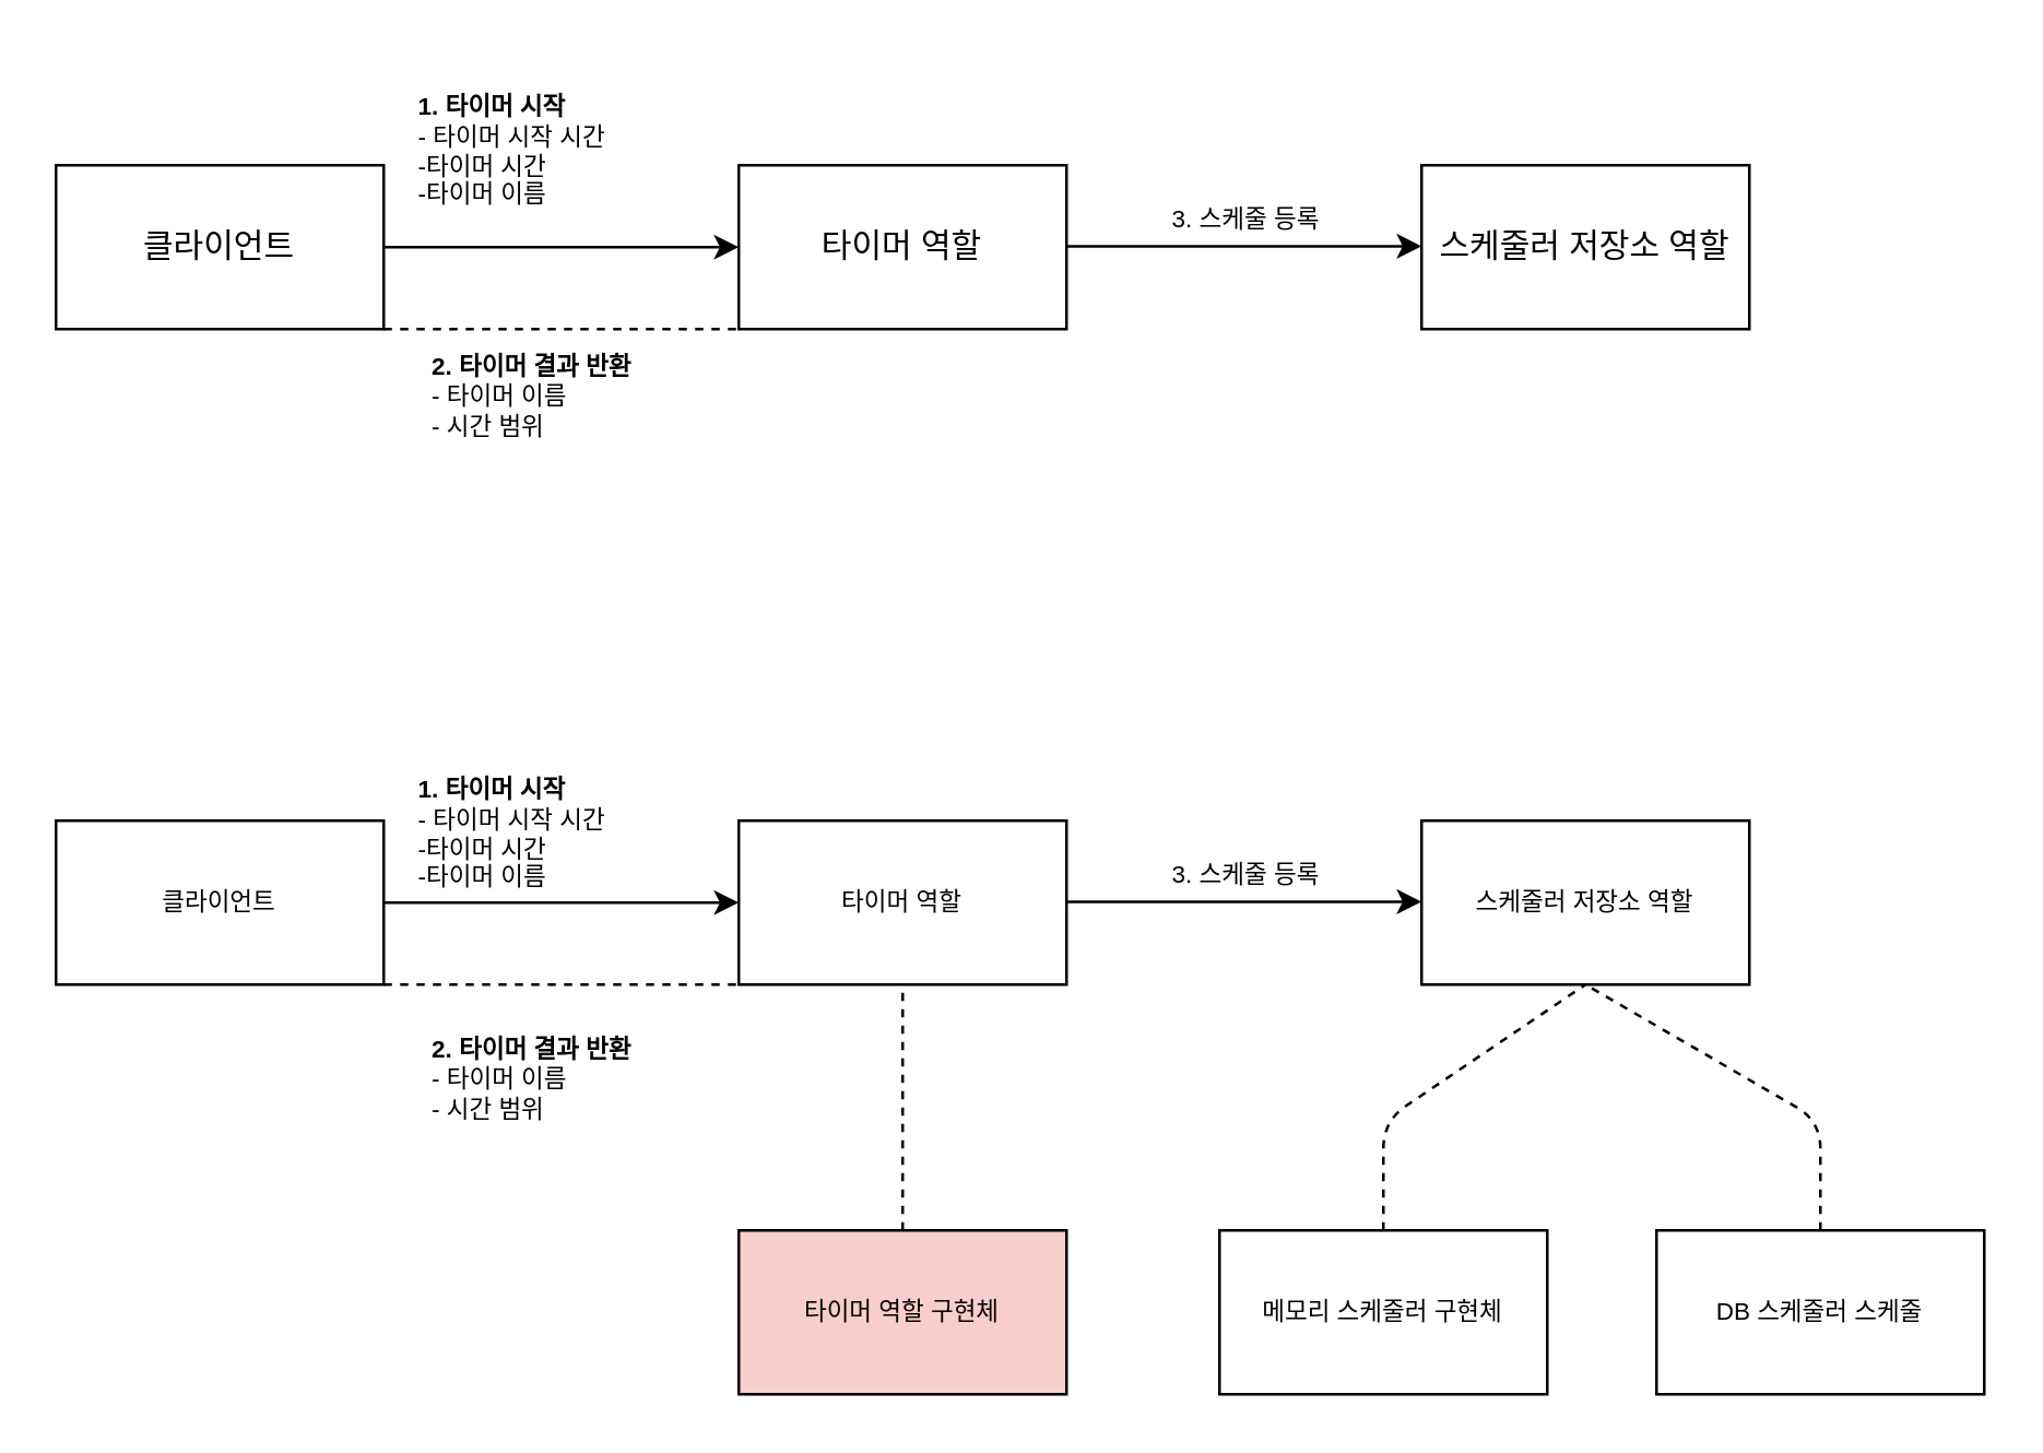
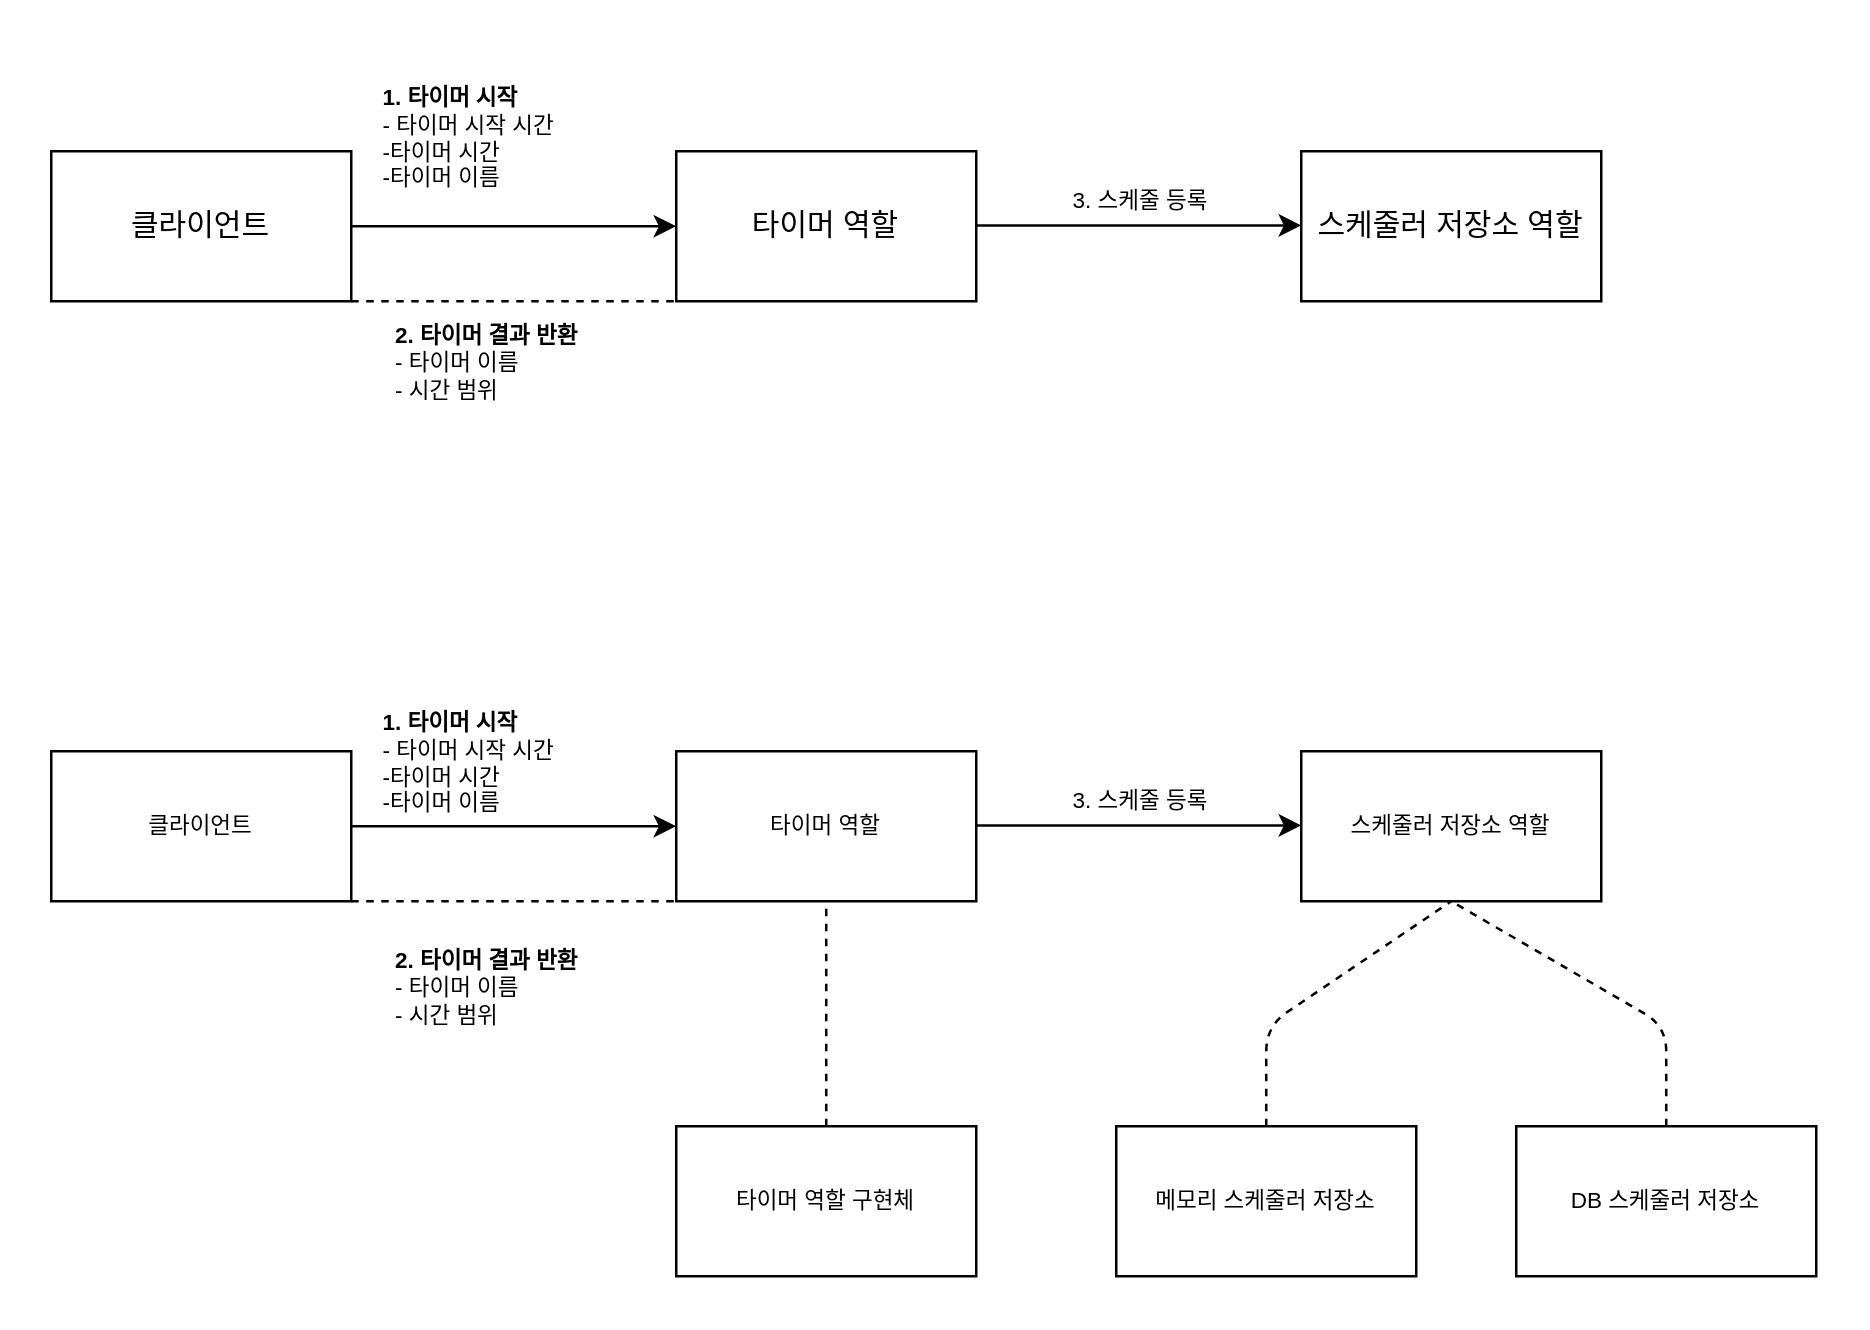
  <mxCell id="0" />
  <mxCell id="1" parent="0" />
  <mxCell id="2" value="클라이언트" style="rounded=0;whiteSpace=wrap;html=1;" vertex="1" parent="1"><mxGeometry x="20" y="60" width="120" height="60" as="geometry" /></mxCell>
  <mxCell id="3" value="타이머 역할" style="rounded=0;whiteSpace=wrap;html=1;" vertex="1" parent="1"><mxGeometry x="270" y="60" width="120" height="60" as="geometry" /></mxCell>
  <mxCell id="4" value="스케줄러 저장소 역할" style="rounded=0;whiteSpace=wrap;html=1;" vertex="1" parent="1"><mxGeometry x="520" y="60" width="120" height="60" as="geometry" /></mxCell>
  <mxCell id="5" value="" style="endArrow=classic;html=1;exitX=1;exitY=0.5;exitDx=0;exitDy=0;entryX=0;entryY=0.5;entryDx=0;entryDy=0;" edge="1" parent="1" source="2" target="3"><mxGeometry width="50" height="50" relative="1" as="geometry"><mxPoint x="300" y="130" as="sourcePoint" /><mxPoint x="210" y="90" as="targetPoint" /></mxGeometry></mxCell>
  <mxCell id="6" value="" style="endArrow=classic;html=1;exitX=1;exitY=0.5;exitDx=0;exitDy=0;entryX=0;entryY=0.5;entryDx=0;entryDy=0;" edge="1" parent="1"><mxGeometry width="50" height="50" relative="1" as="geometry"><mxPoint x="390" y="89.66" as="sourcePoint" /><mxPoint x="520" y="89.66" as="targetPoint" /></mxGeometry></mxCell>
  <mxCell id="7" value="&lt;b&gt;2. 타이머 결과 반환&lt;br&gt;&lt;/b&gt;- 타이머 이름&lt;br&gt;- 시간 범위" style="text;html=1;strokeColor=none;fillColor=none;align=left;verticalAlign=middle;whiteSpace=wrap;rounded=0;fontSize=9;" vertex="1" parent="1"><mxGeometry x="156.42" y="120" width="90" height="50" as="geometry" /></mxCell>
  <mxCell id="8" value="" style="endArrow=none;dashed=1;html=1;fontSize=9;entryX=0;entryY=1;entryDx=0;entryDy=0;exitX=1;exitY=1;exitDx=0;exitDy=0;" edge="1" parent="1" source="2" target="3"><mxGeometry width="50" height="50" relative="1" as="geometry"><mxPoint x="146" y="110" as="sourcePoint" /><mxPoint x="216" y="90" as="targetPoint" /></mxGeometry></mxCell>
  <mxCell id="9" value="3. 스케줄 등록" style="text;html=1;strokeColor=none;fillColor=none;align=center;verticalAlign=middle;whiteSpace=wrap;rounded=0;fontSize=9;" vertex="1" parent="1"><mxGeometry x="406" y="70" width="100" height="20" as="geometry" /></mxCell>
  <mxCell id="10" value="&lt;div&gt;&lt;span&gt;스케줄러 저장소 역할&lt;/span&gt;&lt;/div&gt;" style="rounded=0;whiteSpace=wrap;html=1;strokeWidth=1;fontSize=9;align=center;" vertex="1" parent="1"><mxGeometry x="520" y="300" width="120" height="60" as="geometry" /></mxCell>
  <mxCell id="11" value="타이머 역할" style="rounded=0;whiteSpace=wrap;html=1;strokeWidth=1;fontSize=9;align=center;" vertex="1" parent="1"><mxGeometry x="270" y="300" width="120" height="60" as="geometry" /></mxCell>
  <mxCell id="12" value="클라이언트" style="rounded=0;whiteSpace=wrap;html=1;strokeWidth=1;fontSize=9;align=center;" vertex="1" parent="1"><mxGeometry x="20" y="300" width="120" height="60" as="geometry" /></mxCell>
  <mxCell id="13" value="" style="endArrow=classic;html=1;fontSize=9;exitX=1;exitY=0.5;exitDx=0;exitDy=0;entryX=0;entryY=0.5;entryDx=0;entryDy=0;" edge="1" parent="1" source="12" target="11"><mxGeometry width="50" height="50" relative="1" as="geometry"><mxPoint x="326" y="270" as="sourcePoint" /><mxPoint x="376" y="220" as="targetPoint" /></mxGeometry></mxCell>
  <mxCell id="14" value="" style="endArrow=classic;html=1;fontSize=9;exitX=1;exitY=0.5;exitDx=0;exitDy=0;entryX=0;entryY=0.5;entryDx=0;entryDy=0;" edge="1" parent="1"><mxGeometry width="50" height="50" relative="1" as="geometry"><mxPoint x="390" y="329.66" as="sourcePoint" /><mxPoint x="520" y="329.66" as="targetPoint" /></mxGeometry></mxCell>
- <mxCell id="15" value="타이머 역할 구현체" style="rounded=0;whiteSpace=wrap;html=1;strokeWidth=1;fontSize=9;align=center;fillColor=#f8cecc;" vertex="1" parent="1"><mxGeometry x="270" y="450" width="120" height="60" as="geometry" /></mxCell>
- <mxCell id="16" value="메모리 스케줄러 구현체" style="rounded=0;whiteSpace=wrap;html=1;strokeWidth=1;fontSize=9;align=center;" vertex="1" parent="1"><mxGeometry x="446" y="450" width="120" height="60" as="geometry" /></mxCell>
- <mxCell id="17" value="DB 스케줄러 스케줄" style="rounded=0;whiteSpace=wrap;html=1;strokeWidth=1;fontSize=9;align=center;" vertex="1" parent="1"><mxGeometry x="606" y="450" width="120" height="60" as="geometry" /></mxCell>
+ <mxCell id="15" value="타이머 역할 구현체" style="rounded=0;whiteSpace=wrap;html=1;strokeWidth=1;fontSize=9;align=center;" vertex="1" parent="1"><mxGeometry x="270" y="450" width="120" height="60" as="geometry" /></mxCell>
+ <mxCell id="16" value="메모리 스케줄러 저장소" style="rounded=0;whiteSpace=wrap;html=1;strokeWidth=1;fontSize=9;align=center;" vertex="1" parent="1"><mxGeometry x="446" y="450" width="120" height="60" as="geometry" /></mxCell>
+ <mxCell id="17" value="DB 스케줄러 저장소" style="rounded=0;whiteSpace=wrap;html=1;strokeWidth=1;fontSize=9;align=center;" vertex="1" parent="1"><mxGeometry x="606" y="450" width="120" height="60" as="geometry" /></mxCell>
  <mxCell id="18" value="" style="endArrow=none;dashed=1;html=1;fontSize=9;entryX=0.5;entryY=1;entryDx=0;entryDy=0;" edge="1" parent="1" target="10"><mxGeometry width="50" height="50" relative="1" as="geometry"><mxPoint x="506" y="450" as="sourcePoint" /><mxPoint x="556" y="410" as="targetPoint" /><Array as="points"><mxPoint x="506" y="410" /></Array></mxGeometry></mxCell>
  <mxCell id="19" value="" style="endArrow=none;dashed=1;html=1;fontSize=9;entryX=0.5;entryY=1;entryDx=0;entryDy=0;exitX=0.5;exitY=0;exitDx=0;exitDy=0;" edge="1" parent="1" source="17" target="10"><mxGeometry width="50" height="50" relative="1" as="geometry"><mxPoint x="641" y="440" as="sourcePoint" /><mxPoint x="691" y="390" as="targetPoint" /><Array as="points"><mxPoint x="666" y="410" /></Array></mxGeometry></mxCell>
  <mxCell id="20" value="" style="endArrow=none;dashed=1;html=1;fontSize=9;entryX=0.5;entryY=1;entryDx=0;entryDy=0;exitX=0.5;exitY=0;exitDx=0;exitDy=0;" edge="1" parent="1" source="15" target="11"><mxGeometry width="50" height="50" relative="1" as="geometry"><mxPoint x="329" y="450" as="sourcePoint" /><mxPoint x="379" y="400" as="targetPoint" /></mxGeometry></mxCell>
  <mxCell id="21" value="&lt;b&gt;1. 타이머 시작&lt;br&gt;&lt;/b&gt;- 타이머 시작 시간&lt;br&gt;-타이머 시간&lt;br&gt;-타이머 이름" style="text;html=1;strokeColor=none;fillColor=none;align=left;verticalAlign=middle;whiteSpace=wrap;rounded=0;fontSize=9;" vertex="1" parent="1"><mxGeometry x="151.42" y="20" width="100" height="70" as="geometry" /></mxCell>
  <mxCell id="22" value="3. 스케줄 등록" style="text;html=1;strokeColor=none;fillColor=none;align=center;verticalAlign=middle;whiteSpace=wrap;rounded=0;fontSize=9;" vertex="1" parent="1"><mxGeometry x="406" y="310" width="100" height="20" as="geometry" /></mxCell>
  <mxCell id="23" value="&lt;b&gt;2. 타이머 결과 반환&lt;br&gt;&lt;/b&gt;- 타이머 이름&lt;br&gt;- 시간 범위" style="text;html=1;strokeColor=none;fillColor=none;align=left;verticalAlign=middle;whiteSpace=wrap;rounded=0;fontSize=9;" vertex="1" parent="1"><mxGeometry x="156.42" y="370" width="90" height="50" as="geometry" /></mxCell>
  <mxCell id="24" value="&lt;b&gt;1. 타이머 시작&lt;br&gt;&lt;/b&gt;- 타이머 시작 시간&lt;br&gt;-타이머 시간&lt;br&gt;-타이머 이름" style="text;html=1;strokeColor=none;fillColor=none;align=left;verticalAlign=middle;whiteSpace=wrap;rounded=0;fontSize=9;" vertex="1" parent="1"><mxGeometry x="151.42" y="270" width="100" height="70" as="geometry" /></mxCell>
  <mxCell id="25" value="" style="endArrow=none;dashed=1;html=1;fontSize=9;entryX=0;entryY=1;entryDx=0;entryDy=0;" edge="1" parent="1" target="11"><mxGeometry width="50" height="50" relative="1" as="geometry"><mxPoint x="140" y="360" as="sourcePoint" /><mxPoint x="266" y="360" as="targetPoint" /></mxGeometry></mxCell>
